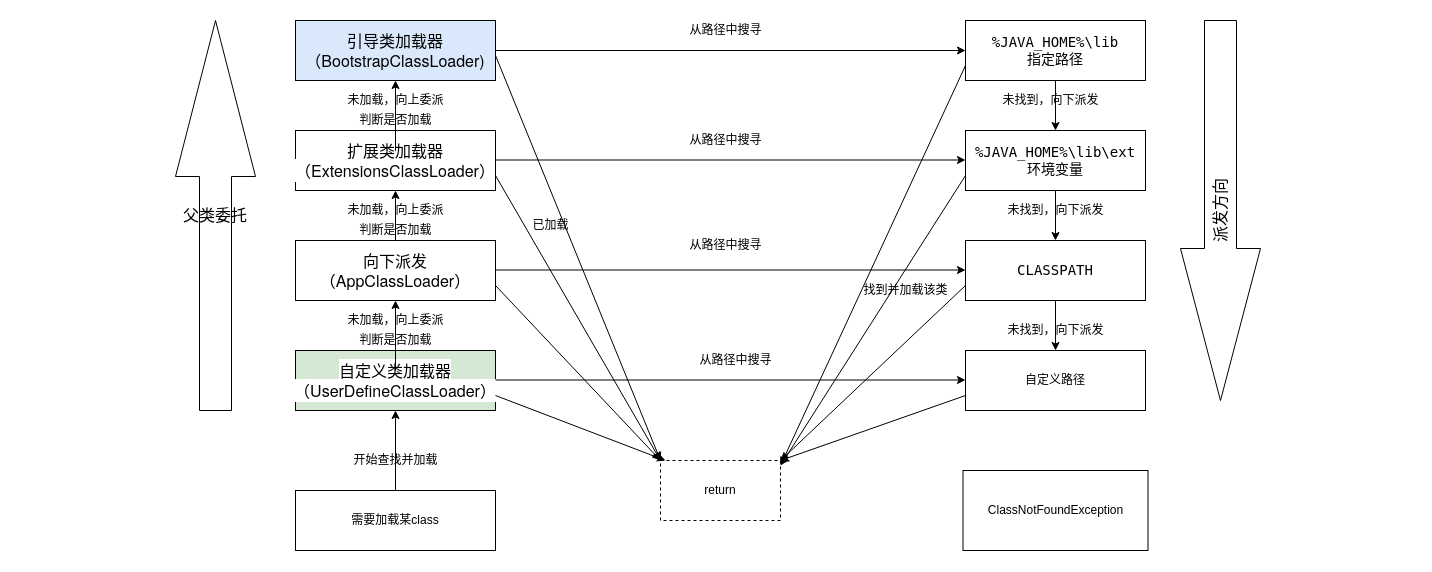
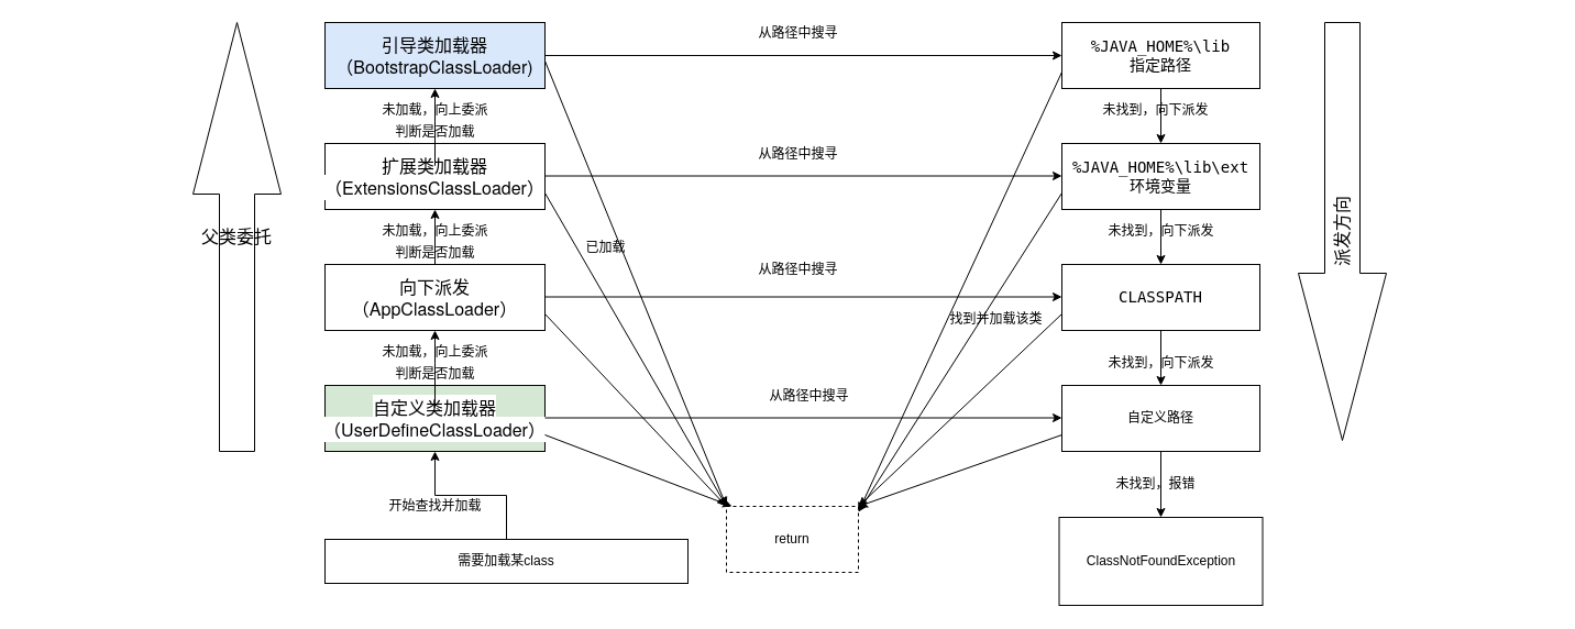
  <mxCell id="0" />
  <mxCell id="1" parent="0" />
  <mxCell id="2" style="edgeStyle=orthogonalEdgeStyle;rounded=0;orthogonalLoop=1;jettySize=auto;html=1;fontColor=#000000;" edge="1" parent="1" source="3" target="26"><mxGeometry relative="1" as="geometry" /></mxCell>
  <mxCell id="3" value="&lt;span style=&quot;font-family: &amp;quot;helvetica neue&amp;quot;, helvetica, arial, sans-serif; font-size: 16px;&quot;&gt;引导类加载器&lt;br&gt;（BootstrapClassLoader)&lt;/span&gt;" style="rounded=0;whiteSpace=wrap;html=1;labelBackgroundColor=none;fillColor=#dae8fc;" vertex="1" parent="1"><mxGeometry x="295" y="20" width="200" height="60" as="geometry" /></mxCell>
  <mxCell id="4" value="" style="edgeStyle=orthogonalEdgeStyle;rounded=0;orthogonalLoop=1;jettySize=auto;html=1;fontColor=#000000;startArrow=none;" edge="1" parent="1" source="17" target="3"><mxGeometry relative="1" as="geometry" /></mxCell>
  <mxCell id="5" value="&lt;span style=&quot;font-family: &amp;#34;helvetica neue&amp;#34; , &amp;#34;helvetica&amp;#34; , &amp;#34;arial&amp;#34; , sans-serif ; font-size: 16px ; background-color: rgb(255 , 255 , 255)&quot;&gt;扩展类加载器（ExtensionsClassLoader）&lt;/span&gt;" style="rounded=0;whiteSpace=wrap;html=1;labelBackgroundColor=none;" vertex="1" parent="1"><mxGeometry x="295" y="130" width="200" height="60" as="geometry" /></mxCell>
  <mxCell id="6" value="" style="edgeStyle=orthogonalEdgeStyle;rounded=0;orthogonalLoop=1;jettySize=auto;html=1;fontColor=#000000;" edge="1" parent="1" source="7" target="5"><mxGeometry relative="1" as="geometry" /></mxCell>
  <mxCell id="7" value="&lt;span style=&quot;font-family: &amp;#34;helvetica neue&amp;#34; , &amp;#34;helvetica&amp;#34; , &amp;#34;arial&amp;#34; , sans-serif ; font-size: 16px ; background-color: rgb(255 , 255 , 255)&quot;&gt;向下派发（AppClassLoader）&lt;/span&gt;" style="rounded=0;whiteSpace=wrap;html=1;labelBackgroundColor=none;" vertex="1" parent="1"><mxGeometry x="295" y="240" width="200" height="60" as="geometry" /></mxCell>
  <mxCell id="8" value="" style="edgeStyle=orthogonalEdgeStyle;rounded=0;orthogonalLoop=1;jettySize=auto;html=1;fontColor=#000000;startArrow=none;" edge="1" parent="1" source="14" target="7"><mxGeometry relative="1" as="geometry" /></mxCell>
  <mxCell id="9" value="&lt;span style=&quot;font-family: &amp;#34;helvetica neue&amp;#34; , &amp;#34;helvetica&amp;#34; , &amp;#34;arial&amp;#34; , sans-serif ; font-size: 16px ; background-color: rgb(255 , 255 , 255)&quot;&gt;自定义类加载器（UserDefineClassLoader）&lt;/span&gt;" style="rounded=0;whiteSpace=wrap;html=1;labelBackgroundColor=none;fillColor=#d5e8d4;" vertex="1" parent="1"><mxGeometry x="295" y="350" width="200" height="60" as="geometry" /></mxCell>
  <mxCell id="10" value="&lt;font style=&quot;font-size: 16px&quot;&gt;父类委托&lt;/font&gt;" style="shape=singleArrow;whiteSpace=wrap;html=1;arrowWidth=0.4;arrowSize=0.4;flipH=1;labelBackgroundColor=none;fontColor=#000000;fillColor=#ffffff;rotation=90;horizontal=0;" vertex="1" parent="1"><mxGeometry x="20" y="175" width="390" height="80" as="geometry" /></mxCell>
  <mxCell id="11" value="未加载，向上委派" style="text;html=1;align=center;verticalAlign=middle;resizable=0;points=[];autosize=1;strokeColor=none;fontColor=#000000;" vertex="1" parent="1"><mxGeometry x="340" y="310" width="110" height="20" as="geometry" /></mxCell>
  <mxCell id="12" value="未加载，向上委派" style="text;html=1;align=center;verticalAlign=middle;resizable=0;points=[];autosize=1;strokeColor=none;fontColor=#000000;" vertex="1" parent="1"><mxGeometry x="340" y="200" width="110" height="20" as="geometry" /></mxCell>
  <mxCell id="13" value="未加载，向上委派" style="text;html=1;align=center;verticalAlign=middle;resizable=0;points=[];autosize=1;strokeColor=none;fontColor=#000000;" vertex="1" parent="1"><mxGeometry x="340" y="90" width="110" height="20" as="geometry" /></mxCell>
  <mxCell id="14" value="判断是否加载" style="text;html=1;align=center;verticalAlign=middle;resizable=0;points=[];autosize=1;strokeColor=none;fontColor=#000000;" vertex="1" parent="1"><mxGeometry x="350" y="330" width="90" height="20" as="geometry" /></mxCell>
  <mxCell id="15" value="" style="edgeStyle=orthogonalEdgeStyle;rounded=0;orthogonalLoop=1;jettySize=auto;html=1;fontColor=#000000;endArrow=none;" edge="1" parent="1" source="9" target="14"><mxGeometry relative="1" as="geometry"><mxPoint x="395" y="350" as="sourcePoint" /><mxPoint x="395" y="300" as="targetPoint" /></mxGeometry></mxCell>
  <mxCell id="16" value="判断是否加载" style="text;html=1;align=center;verticalAlign=middle;resizable=0;points=[];autosize=1;strokeColor=none;fontColor=#000000;" vertex="1" parent="1"><mxGeometry x="350" y="220" width="90" height="20" as="geometry" /></mxCell>
  <mxCell id="17" value="判断是否加载" style="text;html=1;align=center;verticalAlign=middle;resizable=0;points=[];autosize=1;strokeColor=none;fontColor=#000000;" vertex="1" parent="1"><mxGeometry x="350" y="110" width="90" height="20" as="geometry" /></mxCell>
  <mxCell id="18" value="" style="edgeStyle=orthogonalEdgeStyle;rounded=0;orthogonalLoop=1;jettySize=auto;html=1;fontColor=#000000;endArrow=none;" edge="1" parent="1" source="5" target="17"><mxGeometry relative="1" as="geometry"><mxPoint x="395" y="130" as="sourcePoint" /><mxPoint x="395" y="80" as="targetPoint" /></mxGeometry></mxCell>
  <mxCell id="19" value="return" style="rounded=0;whiteSpace=wrap;html=1;dashed=1;labelBackgroundColor=none;fontColor=#000000;fillColor=#ffffff;" vertex="1" parent="1"><mxGeometry x="660" y="460" width="120" height="60" as="geometry" /></mxCell>
  <mxCell id="20" value="" style="endArrow=classic;html=1;fontColor=#000000;exitX=1;exitY=0.75;exitDx=0;exitDy=0;" edge="1" parent="1" source="9"><mxGeometry width="50" height="50" relative="1" as="geometry"><mxPoint x="595" y="350" as="sourcePoint" /><mxPoint x="665" y="460" as="targetPoint" /></mxGeometry></mxCell>
  <mxCell id="21" value="" style="endArrow=classic;html=1;fontColor=#000000;exitX=1;exitY=0.75;exitDx=0;exitDy=0;entryX=0;entryY=0;entryDx=0;entryDy=0;" edge="1" parent="1" target="19"><mxGeometry width="50" height="50" relative="1" as="geometry"><mxPoint x="495" y="55" as="sourcePoint" /><mxPoint x="655" y="80" as="targetPoint" /></mxGeometry></mxCell>
  <mxCell id="22" value="" style="endArrow=classic;html=1;fontColor=#000000;exitX=1;exitY=0.75;exitDx=0;exitDy=0;entryX=0;entryY=0;entryDx=0;entryDy=0;" edge="1" parent="1" target="19"><mxGeometry width="50" height="50" relative="1" as="geometry"><mxPoint x="495" y="175" as="sourcePoint" /><mxPoint x="665" y="420" as="targetPoint" /></mxGeometry></mxCell>
  <mxCell id="23" value="" style="endArrow=classic;html=1;fontColor=#000000;exitX=1;exitY=0.75;exitDx=0;exitDy=0;entryX=0;entryY=0;entryDx=0;entryDy=0;" edge="1" parent="1" target="19"><mxGeometry width="50" height="50" relative="1" as="geometry"><mxPoint x="495" y="285" as="sourcePoint" /><mxPoint x="655" y="310" as="targetPoint" /></mxGeometry></mxCell>
  <mxCell id="24" value="已加载" style="text;html=1;align=center;verticalAlign=middle;resizable=0;points=[];autosize=1;strokeColor=none;fontColor=#000000;" vertex="1" parent="1"><mxGeometry x="525" y="215" width="50" height="20" as="geometry" /></mxCell>
  <mxCell id="25" value="" style="edgeStyle=orthogonalEdgeStyle;rounded=0;orthogonalLoop=1;jettySize=auto;html=1;fontColor=#000000;" edge="1" parent="1" source="26" target="28"><mxGeometry relative="1" as="geometry" /></mxCell>
  <mxCell id="26" value="&lt;span style=&quot;font-family: &amp;#34;monaco&amp;#34; , &amp;#34;consolas&amp;#34; , &amp;#34;andale mono&amp;#34; , &amp;#34;dejavu sans mono&amp;#34; , monospace ; font-size: 14px ; text-align: left ; background-color: rgb(255 , 255 , 255)&quot;&gt;%JAVA_HOME%\lib&lt;br&gt;指定路径&lt;br&gt;&lt;/span&gt;" style="rounded=0;whiteSpace=wrap;html=1;labelBackgroundColor=none;fontColor=#000000;fillColor=#ffffff;" vertex="1" parent="1"><mxGeometry x="965" y="20" width="180" height="60" as="geometry" /></mxCell>
  <mxCell id="27" value="" style="edgeStyle=orthogonalEdgeStyle;rounded=0;orthogonalLoop=1;jettySize=auto;html=1;fontColor=#000000;" edge="1" parent="1" source="28" target="30"><mxGeometry relative="1" as="geometry" /></mxCell>
  <mxCell id="28" value="&lt;span style=&quot;font-family: &amp;#34;monaco&amp;#34; , &amp;#34;consolas&amp;#34; , &amp;#34;andale mono&amp;#34; , &amp;#34;dejavu sans mono&amp;#34; , monospace ; font-size: 14px ; text-align: left ; background-color: rgb(255 , 255 , 255)&quot;&gt;%JAVA_HOME%\lib\ext&lt;br&gt;环境变量&lt;br&gt;&lt;/span&gt;" style="rounded=0;whiteSpace=wrap;html=1;labelBackgroundColor=none;fontColor=#000000;fillColor=#ffffff;" vertex="1" parent="1"><mxGeometry x="965" y="130" width="180" height="60" as="geometry" /></mxCell>
  <mxCell id="29" value="" style="edgeStyle=orthogonalEdgeStyle;rounded=0;orthogonalLoop=1;jettySize=auto;html=1;fontColor=#000000;" edge="1" parent="1" source="30" target="32"><mxGeometry relative="1" as="geometry" /></mxCell>
  <mxCell id="30" value="&lt;span style=&quot;font-family: &amp;#34;monaco&amp;#34; , &amp;#34;consolas&amp;#34; , &amp;#34;andale mono&amp;#34; , &amp;#34;dejavu sans mono&amp;#34; , monospace ; font-size: 14px ; text-align: left ; background-color: rgb(255 , 255 , 255)&quot;&gt;CLASSPATH&lt;/span&gt;" style="rounded=0;whiteSpace=wrap;html=1;labelBackgroundColor=none;fontColor=#000000;fillColor=#ffffff;" vertex="1" parent="1"><mxGeometry x="965" y="240" width="180" height="60" as="geometry" /></mxCell>
+ <mxCell id="31" value="" style="edgeStyle=orthogonalEdgeStyle;rounded=0;orthogonalLoop=1;jettySize=auto;html=1;fontColor=#000000;" edge="1" parent="1" source="32" target="48"><mxGeometry relative="1" as="geometry" /></mxCell>
  <mxCell id="32" value="自定义路径" style="rounded=0;whiteSpace=wrap;html=1;labelBackgroundColor=none;fontColor=#000000;fillColor=#ffffff;" vertex="1" parent="1"><mxGeometry x="965" y="350" width="180" height="60" as="geometry" /></mxCell>
  <mxCell id="33" value="从路径中搜寻" style="text;html=1;align=center;verticalAlign=middle;resizable=0;points=[];autosize=1;strokeColor=none;fontColor=#000000;" vertex="1" parent="1"><mxGeometry x="680" y="20" width="90" height="20" as="geometry" /></mxCell>
  <mxCell id="34" style="edgeStyle=orthogonalEdgeStyle;rounded=0;orthogonalLoop=1;jettySize=auto;html=1;fontColor=#000000;" edge="1" parent="1"><mxGeometry relative="1" as="geometry"><mxPoint x="495" y="159.5" as="sourcePoint" /><mxPoint x="965" y="159.5" as="targetPoint" /></mxGeometry></mxCell>
  <mxCell id="35" value="从路径中搜寻" style="text;html=1;align=center;verticalAlign=middle;resizable=0;points=[];autosize=1;strokeColor=none;fontColor=#000000;" vertex="1" parent="1"><mxGeometry x="680" y="130" width="90" height="20" as="geometry" /></mxCell>
  <mxCell id="36" style="edgeStyle=orthogonalEdgeStyle;rounded=0;orthogonalLoop=1;jettySize=auto;html=1;fontColor=#000000;" edge="1" parent="1"><mxGeometry relative="1" as="geometry"><mxPoint x="495" y="269.5" as="sourcePoint" /><mxPoint x="965" y="269.5" as="targetPoint" /></mxGeometry></mxCell>
  <mxCell id="37" value="从路径中搜寻" style="text;html=1;align=center;verticalAlign=middle;resizable=0;points=[];autosize=1;strokeColor=none;fontColor=#000000;" vertex="1" parent="1"><mxGeometry x="680" y="235" width="90" height="20" as="geometry" /></mxCell>
  <mxCell id="38" style="edgeStyle=orthogonalEdgeStyle;rounded=0;orthogonalLoop=1;jettySize=auto;html=1;fontColor=#000000;" edge="1" parent="1"><mxGeometry relative="1" as="geometry"><mxPoint x="495" y="379.5" as="sourcePoint" /><mxPoint x="965" y="379.5" as="targetPoint" /></mxGeometry></mxCell>
  <mxCell id="39" value="从路径中搜寻" style="text;html=1;align=center;verticalAlign=middle;resizable=0;points=[];autosize=1;strokeColor=none;fontColor=#000000;" vertex="1" parent="1"><mxGeometry x="690" y="350" width="90" height="20" as="geometry" /></mxCell>
  <mxCell id="40" value="" style="endArrow=classic;html=1;fontColor=#000000;exitX=0;exitY=0.75;exitDx=0;exitDy=0;entryX=1;entryY=0;entryDx=0;entryDy=0;" edge="1" parent="1" source="32" target="19"><mxGeometry width="50" height="50" relative="1" as="geometry"><mxPoint x="735" y="330" as="sourcePoint" /><mxPoint x="785" y="420" as="targetPoint" /></mxGeometry></mxCell>
  <mxCell id="41" value="" style="endArrow=classic;html=1;fontColor=#000000;exitX=0;exitY=0.75;exitDx=0;exitDy=0;" edge="1" parent="1" source="28"><mxGeometry width="50" height="50" relative="1" as="geometry"><mxPoint x="960" y="220" as="sourcePoint" /><mxPoint x="780" y="465" as="targetPoint" /></mxGeometry></mxCell>
  <mxCell id="42" value="" style="endArrow=classic;html=1;fontColor=#000000;exitX=0;exitY=0.75;exitDx=0;exitDy=0;" edge="1" parent="1" source="26"><mxGeometry width="50" height="50" relative="1" as="geometry"><mxPoint x="958" y="115" as="sourcePoint" /><mxPoint x="780" y="465" as="targetPoint" /></mxGeometry></mxCell>
  <mxCell id="43" value="" style="endArrow=classic;html=1;fontColor=#000000;entryX=1;entryY=0;entryDx=0;entryDy=0;exitX=0;exitY=0.75;exitDx=0;exitDy=0;" edge="1" parent="1" source="30" target="19"><mxGeometry width="50" height="50" relative="1" as="geometry"><mxPoint x="957.96" y="387.98" as="sourcePoint" /><mxPoint x="780" y="420" as="targetPoint" /></mxGeometry></mxCell>
  <mxCell id="44" value="找到并加载该类" style="text;html=1;align=center;verticalAlign=middle;resizable=0;points=[];autosize=1;strokeColor=none;fontColor=#000000;" vertex="1" parent="1"><mxGeometry x="855" y="280" width="100" height="20" as="geometry" /></mxCell>
  <mxCell id="45" value="未找到，向下派发" style="text;html=1;align=center;verticalAlign=middle;resizable=0;points=[];autosize=1;strokeColor=none;fontColor=#000000;" vertex="1" parent="1"><mxGeometry x="995" y="90" width="110" height="20" as="geometry" /></mxCell>
  <mxCell id="46" value="未找到，向下派发" style="text;html=1;align=center;verticalAlign=middle;resizable=0;points=[];autosize=1;strokeColor=none;fontColor=#000000;" vertex="1" parent="1"><mxGeometry x="1000" y="320" width="110" height="20" as="geometry" /></mxCell>
  <mxCell id="47" value="未找到，向下派发" style="text;html=1;align=center;verticalAlign=middle;resizable=0;points=[];autosize=1;strokeColor=none;fontColor=#000000;" vertex="1" parent="1"><mxGeometry x="1000" y="200" width="110" height="20" as="geometry" /></mxCell>
  <mxCell id="48" value="&lt;div&gt;ClassNotFoundException&lt;/div&gt;" style="rounded=0;whiteSpace=wrap;html=1;labelBackgroundColor=none;fontColor=#000000;fillColor=#ffffff;" vertex="1" parent="1"><mxGeometry x="962.5" y="470" width="185" height="80" as="geometry" /></mxCell>
+ <mxCell id="49" value="未找到，报错" style="text;html=1;align=center;verticalAlign=middle;resizable=0;points=[];autosize=1;strokeColor=none;fontColor=#000000;" vertex="1" parent="1"><mxGeometry x="1005" y="430" width="90" height="20" as="geometry" /></mxCell>
  <mxCell id="50" value="&lt;font style=&quot;font-size: 16px&quot;&gt;派发方向&lt;/font&gt;" style="shape=singleArrow;whiteSpace=wrap;html=1;arrowWidth=0.4;arrowSize=0.4;flipH=1;labelBackgroundColor=none;fontColor=#000000;fillColor=#ffffff;rotation=-90;horizontal=1;verticalAlign=middle;" vertex="1" parent="1"><mxGeometry x="1030" y="170" width="380" height="80" as="geometry" /></mxCell>
  <mxCell id="51" value="" style="edgeStyle=orthogonalEdgeStyle;rounded=0;orthogonalLoop=1;jettySize=auto;html=1;fontColor=#000000;" edge="1" parent="1" source="52" target="9"><mxGeometry relative="1" as="geometry" /></mxCell>
- <mxCell id="52" value="需要加载某class" style="rounded=0;whiteSpace=wrap;html=1;labelBackgroundColor=none;fontColor=#000000;fillColor=#ffffff;verticalAlign=middle;" vertex="1" parent="1"><mxGeometry x="295" y="490" width="200" height="60" as="geometry" /></mxCell>
+ <mxCell id="52" value="需要加载某class" style="rounded=0;whiteSpace=wrap;html=1;labelBackgroundColor=none;fontColor=#000000;fillColor=#ffffff;verticalAlign=middle;" vertex="1" parent="1"><mxGeometry x="295" y="490" width="330" height="40" as="geometry" /></mxCell>
  <mxCell id="53" value="开始查找并加载" style="text;html=1;align=center;verticalAlign=middle;resizable=0;points=[];autosize=1;strokeColor=none;fontColor=#000000;" vertex="1" parent="1"><mxGeometry x="345" y="450" width="100" height="20" as="geometry" /></mxCell>
